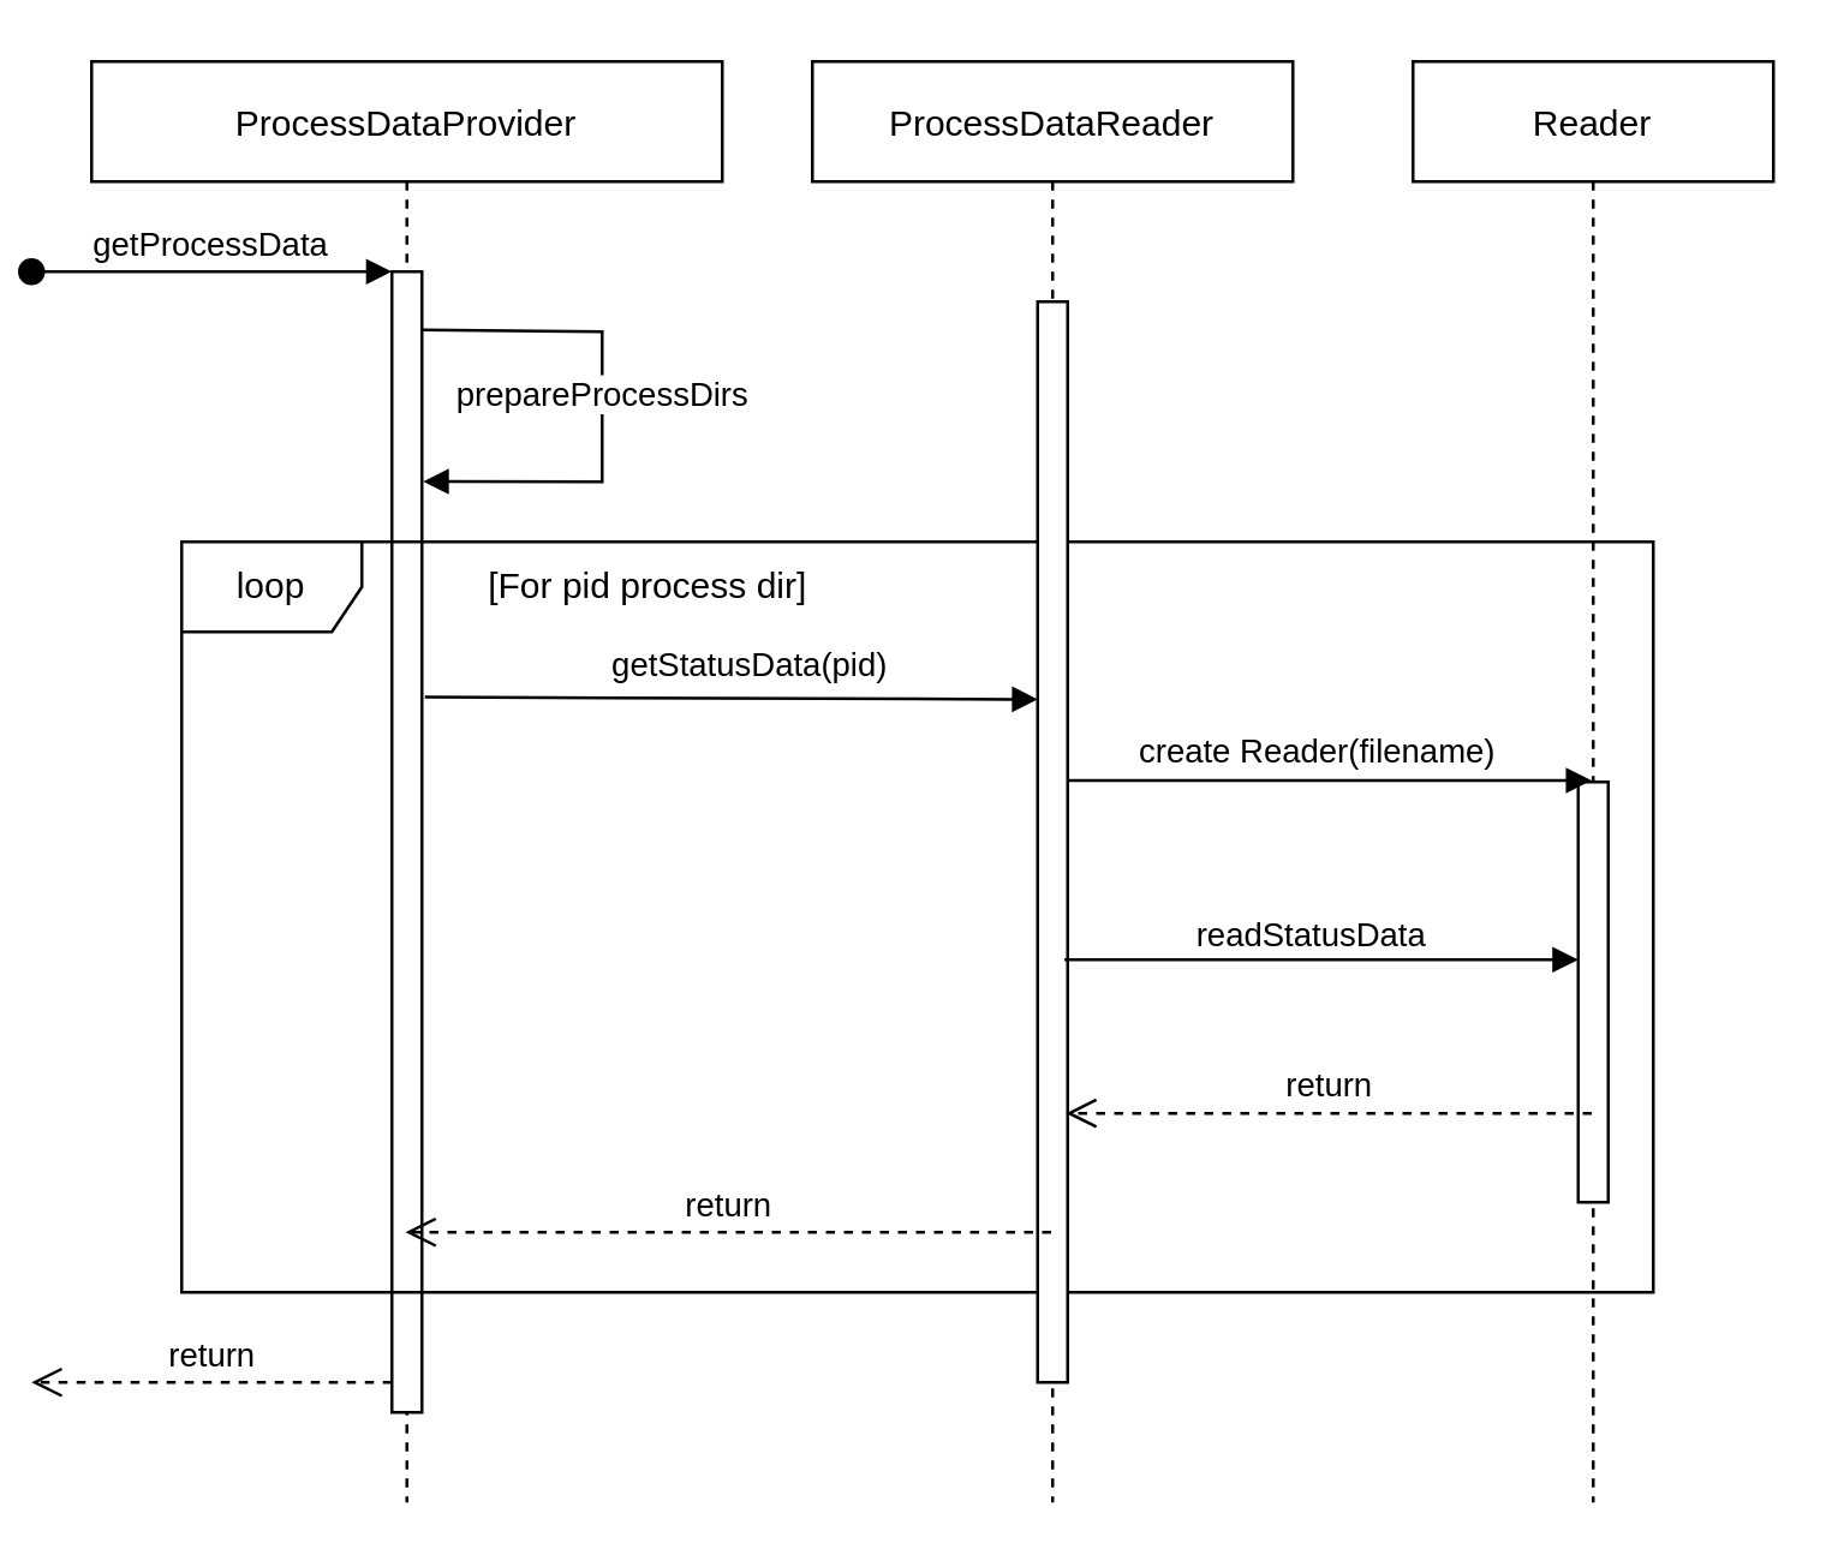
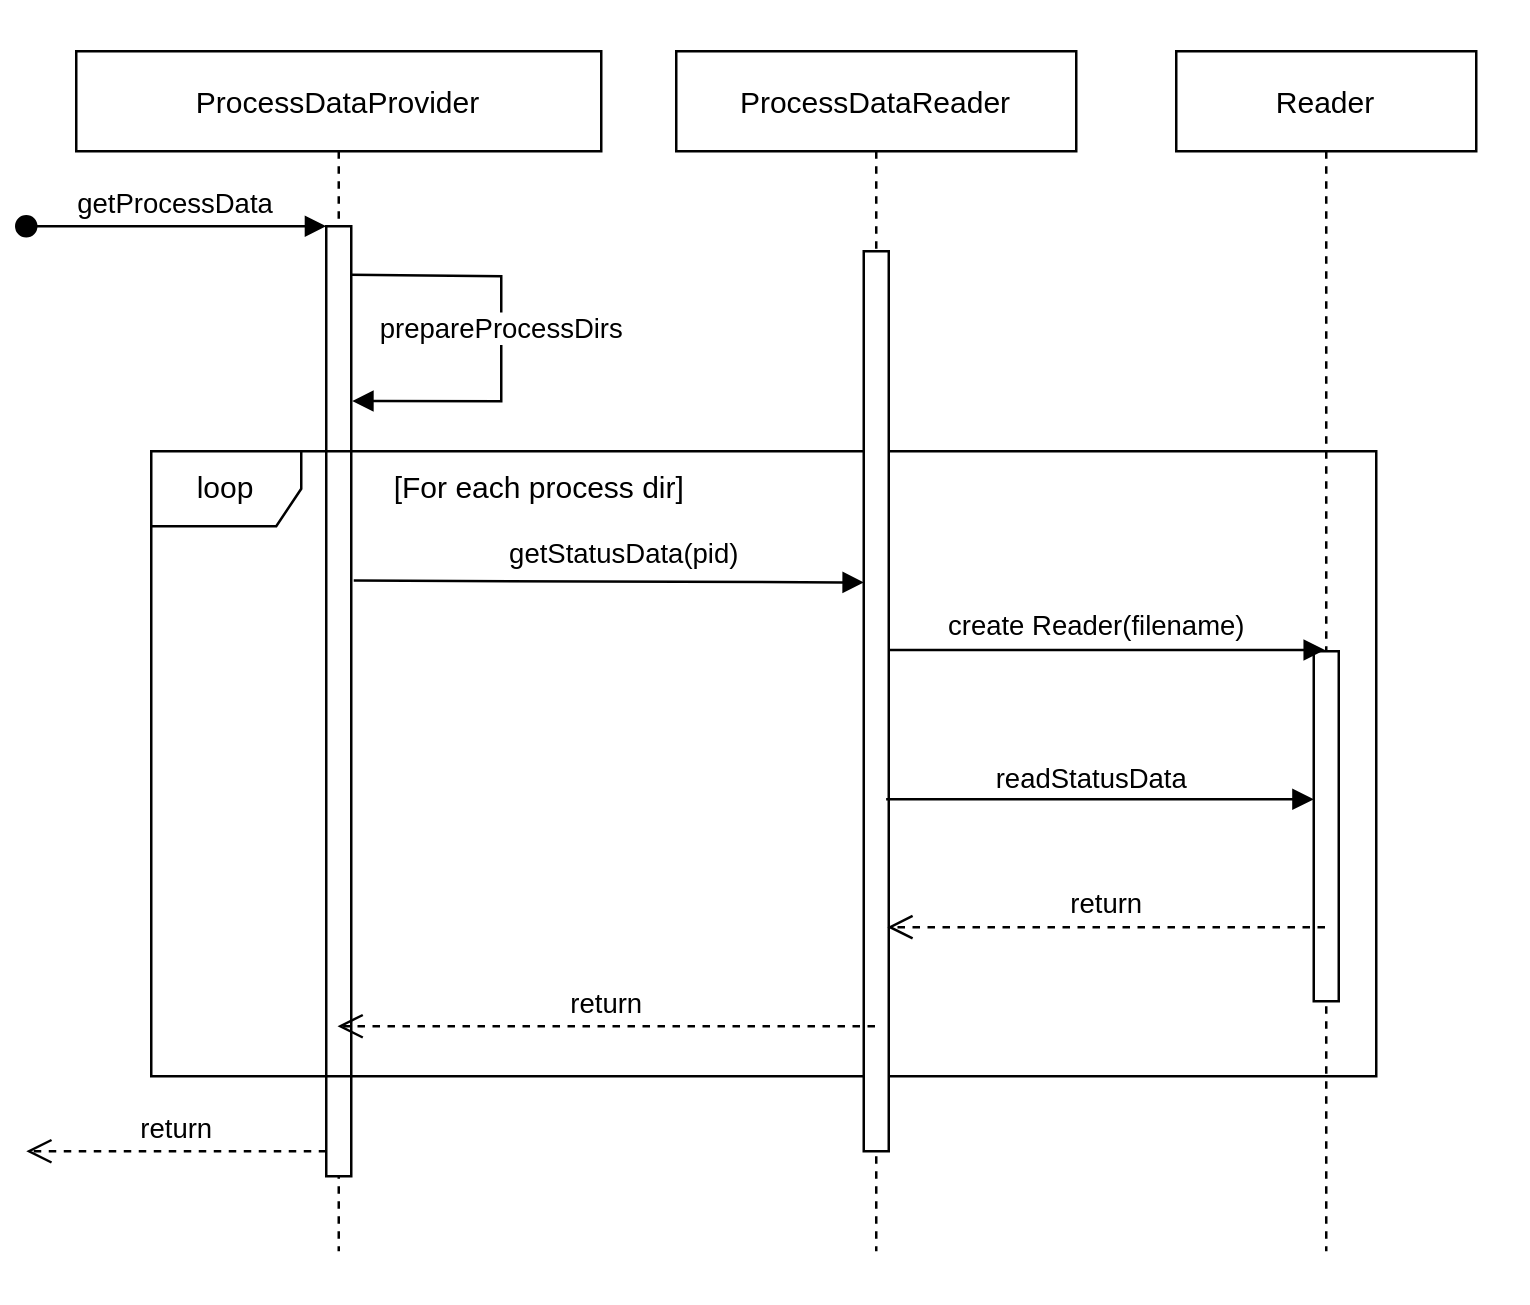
  <mxCell id="0" />
  <mxCell id="1" parent="0" />
  <mxCell id="2" value="ProcessDataProvider" style="shape=umlLifeline;perimeter=lifelinePerimeter;container=1;collapsible=0;recursiveResize=0;rounded=0;shadow=0;strokeWidth=1;" parent="1" vertex="1"><mxGeometry x="20" y="20" width="210" height="480" as="geometry" /></mxCell>
  <mxCell id="3" value="" style="points=[];perimeter=orthogonalPerimeter;rounded=0;shadow=0;strokeWidth=1;" parent="2" vertex="1"><mxGeometry x="100" y="70" width="10" height="380" as="geometry" /></mxCell>
  <mxCell id="4" value="getProcessData" style="verticalAlign=bottom;startArrow=oval;endArrow=block;startSize=8;shadow=0;strokeWidth=1;" parent="2" target="3" edge="1"><mxGeometry relative="1" as="geometry"><mxPoint x="-20" y="70" as="sourcePoint" /></mxGeometry></mxCell>
  <mxCell id="5" value="prepareProcessDirs" style="html=1;verticalAlign=bottom;endArrow=block;rounded=0;exitX=0.969;exitY=0.051;exitDx=0;exitDy=0;exitPerimeter=0;entryX=1.036;entryY=0.184;entryDx=0;entryDy=0;entryPerimeter=0;" edge="1" parent="2" source="3" target="3"><mxGeometry x="0.061" width="80" relative="1" as="geometry"><mxPoint x="180" y="280" as="sourcePoint" /><mxPoint x="230" y="150" as="targetPoint" /><Array as="points"><mxPoint x="170" y="90" /><mxPoint x="170" y="140" /></Array><mxPoint as="offset" /></mxGeometry></mxCell>
  <mxCell id="6" value="loop" style="shape=umlFrame;whiteSpace=wrap;html=1;" vertex="1" parent="2"><mxGeometry x="30" y="160" width="490" height="250" as="geometry" /></mxCell>
- <mxCell id="7" value="[For pid process dir]" style="text;html=1;resizable=0;autosize=1;align=center;verticalAlign=middle;points=[];fillColor=none;strokeColor=none;rounded=0;" vertex="1" parent="2"><mxGeometry x="110" y="160" width="150" height="30" as="geometry" /></mxCell>
+ <mxCell id="7" value="[For each process dir]" style="text;html=1;resizable=0;autosize=1;align=center;verticalAlign=middle;points=[];fillColor=none;strokeColor=none;rounded=0;" vertex="1" parent="2"><mxGeometry x="110" y="160" width="150" height="30" as="geometry" /></mxCell>
  <mxCell id="8" value="return" style="html=1;verticalAlign=bottom;endArrow=open;dashed=1;endSize=8;rounded=0;" edge="1" parent="2"><mxGeometry relative="1" as="geometry"><mxPoint x="100" y="440" as="sourcePoint" /><mxPoint x="-20" y="440" as="targetPoint" /></mxGeometry></mxCell>
  <mxCell id="9" value="ProcessDataReader" style="shape=umlLifeline;perimeter=lifelinePerimeter;container=1;collapsible=0;recursiveResize=0;rounded=0;shadow=0;strokeWidth=1;" parent="1" vertex="1"><mxGeometry x="260" y="20" width="160" height="480" as="geometry" /></mxCell>
  <mxCell id="10" value="" style="points=[];perimeter=orthogonalPerimeter;rounded=0;shadow=0;strokeWidth=1;" parent="9" vertex="1"><mxGeometry x="75" y="80" width="10" height="360" as="geometry" /></mxCell>
  <mxCell id="11" value="Reader" style="shape=umlLifeline;perimeter=lifelinePerimeter;container=1;collapsible=0;recursiveResize=0;rounded=0;shadow=0;strokeWidth=1;" vertex="1" parent="1"><mxGeometry x="460" y="20" width="120" height="480" as="geometry" /></mxCell>
  <mxCell id="12" value="" style="points=[];perimeter=orthogonalPerimeter;rounded=0;shadow=0;strokeWidth=1;" vertex="1" parent="11"><mxGeometry x="55" y="240" width="10" height="140" as="geometry" /></mxCell>
  <mxCell id="13" value="getStatusData(pid)" style="html=1;verticalAlign=bottom;endArrow=block;rounded=0;exitX=1.1;exitY=0.373;exitDx=0;exitDy=0;exitPerimeter=0;entryX=0.007;entryY=0.368;entryDx=0;entryDy=0;entryPerimeter=0;" edge="1" parent="1" source="3" target="10"><mxGeometry x="0.056" y="2" width="80" relative="1" as="geometry"><mxPoint x="180" y="240" as="sourcePoint" /><mxPoint x="330" y="232" as="targetPoint" /><mxPoint as="offset" /></mxGeometry></mxCell>
  <mxCell id="14" value="create Reader(filename)" style="html=1;verticalAlign=bottom;endArrow=block;rounded=0;exitX=1.018;exitY=0.443;exitDx=0;exitDy=0;exitPerimeter=0;" edge="1" parent="1" source="10" target="11"><mxGeometry x="-0.049" width="80" relative="1" as="geometry"><mxPoint x="350" y="260" as="sourcePoint" /><mxPoint x="440" y="260" as="targetPoint" /><mxPoint as="offset" /></mxGeometry></mxCell>
  <mxCell id="15" value="readStatusData" style="html=1;verticalAlign=bottom;endArrow=block;rounded=0;exitX=0.895;exitY=0.609;exitDx=0;exitDy=0;exitPerimeter=0;" edge="1" parent="1" source="10" target="12"><mxGeometry x="-0.046" y="-1" width="80" relative="1" as="geometry"><mxPoint x="350" y="320" as="sourcePoint" /><mxPoint x="430" y="320" as="targetPoint" /><mxPoint as="offset" /></mxGeometry></mxCell>
  <mxCell id="16" value="return" style="html=1;verticalAlign=bottom;endArrow=open;dashed=1;endSize=8;rounded=0;entryX=0.943;entryY=0.751;entryDx=0;entryDy=0;entryPerimeter=0;" edge="1" parent="1" source="11" target="10"><mxGeometry relative="1" as="geometry"><mxPoint x="500" y="370" as="sourcePoint" /><mxPoint x="350" y="370" as="targetPoint" /></mxGeometry></mxCell>
  <mxCell id="17" value="return" style="html=1;verticalAlign=bottom;endArrow=open;dashed=1;endSize=8;rounded=0;" edge="1" parent="1" source="9" target="2"><mxGeometry relative="1" as="geometry"><mxPoint x="250" y="260" as="sourcePoint" /><mxPoint x="170" y="260" as="targetPoint" /><Array as="points"><mxPoint x="280" y="410" /></Array></mxGeometry></mxCell>
